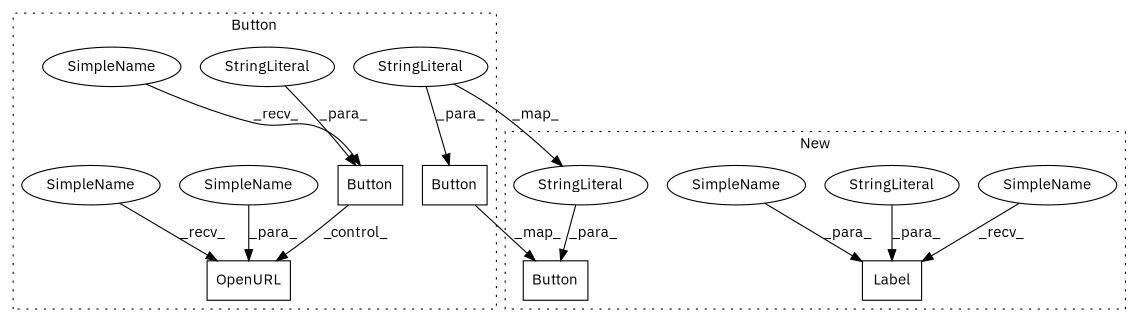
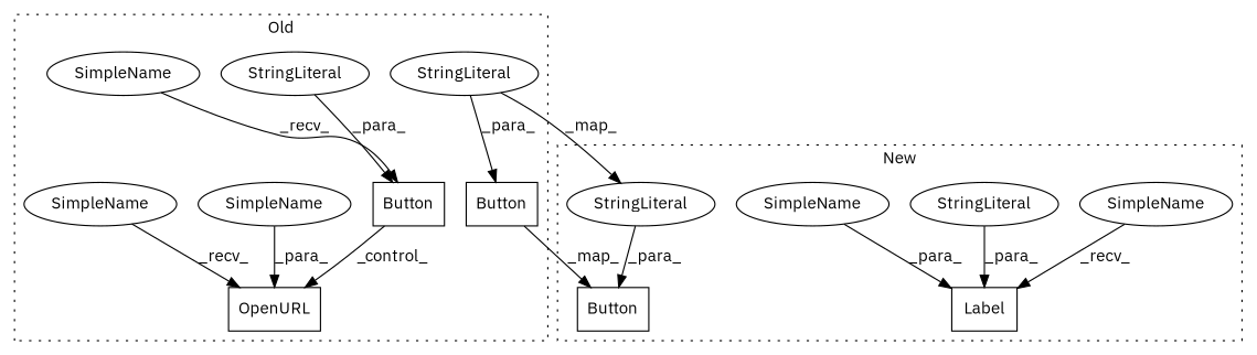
  digraph {
    fontname="IBM Plex Sans"
    node [a=32 l=27 shape=ellipse fontname="IBM Plex Sans"]
    edge [fontname="IBM Plex Sans"]
    n1 [l="7,1" label=Button s="10398,10432" shape=box]
    n2 [a=45 label=StringLiteral s=10405]
    n3 [l="7,1" label=Button s="13391,13425" shape=box]
    n4 [l="8,1" label=OpenURL s="13462,13482" shape=box]
    n5 [a=45 label=StringLiteral s=13398]
    n6 [a=42 l=9 label=SimpleName s=13381]
    n7 [a=42 l=12 label=SimpleName s=13470]
    n8 [a=42 l=11 label=SimpleName s=13450]
    n9 [l="7,1" label=Button s="11482,11516" shape=box]
    n10 [a=45 label=StringLiteral s=11489]
    n11 [l="6,1" label=Label s="8002,8054" shape=box]
    n12 [a=45 label=StringLiteral s=8008]
    n13 [a=42 l=17 label=SimpleName s=8037]
    n14 [a=42 l=9 label=SimpleName s=7992]
    subgraph cluster_1 {
-     label=Button
+     label=Old
      style=dotted
      n1
      n2
      n3
      n4
      n5
      n6
      n7
      n8
    }
    subgraph cluster_2 {
      label=New
      style=dotted
      n9
      n10
      n11
      n12
      n13
      n14
    }
    n1 -> n9 [label=_map_]
    n2 -> n1 [label=_para_]
    n2 -> n10 [label=_map_]
    n3 -> n4 [label=_control_]
    n5 -> n3 [label=_para_]
    n6 -> n3 [label=_recv_]
    n7 -> n4 [label=_para_]
    n8 -> n4 [label=_recv_]
    n10 -> n9 [label=_para_]
    n12 -> n11 [label=_para_]
    n13 -> n11 [label=_para_]
    n14 -> n11 [label=_recv_]
  }
